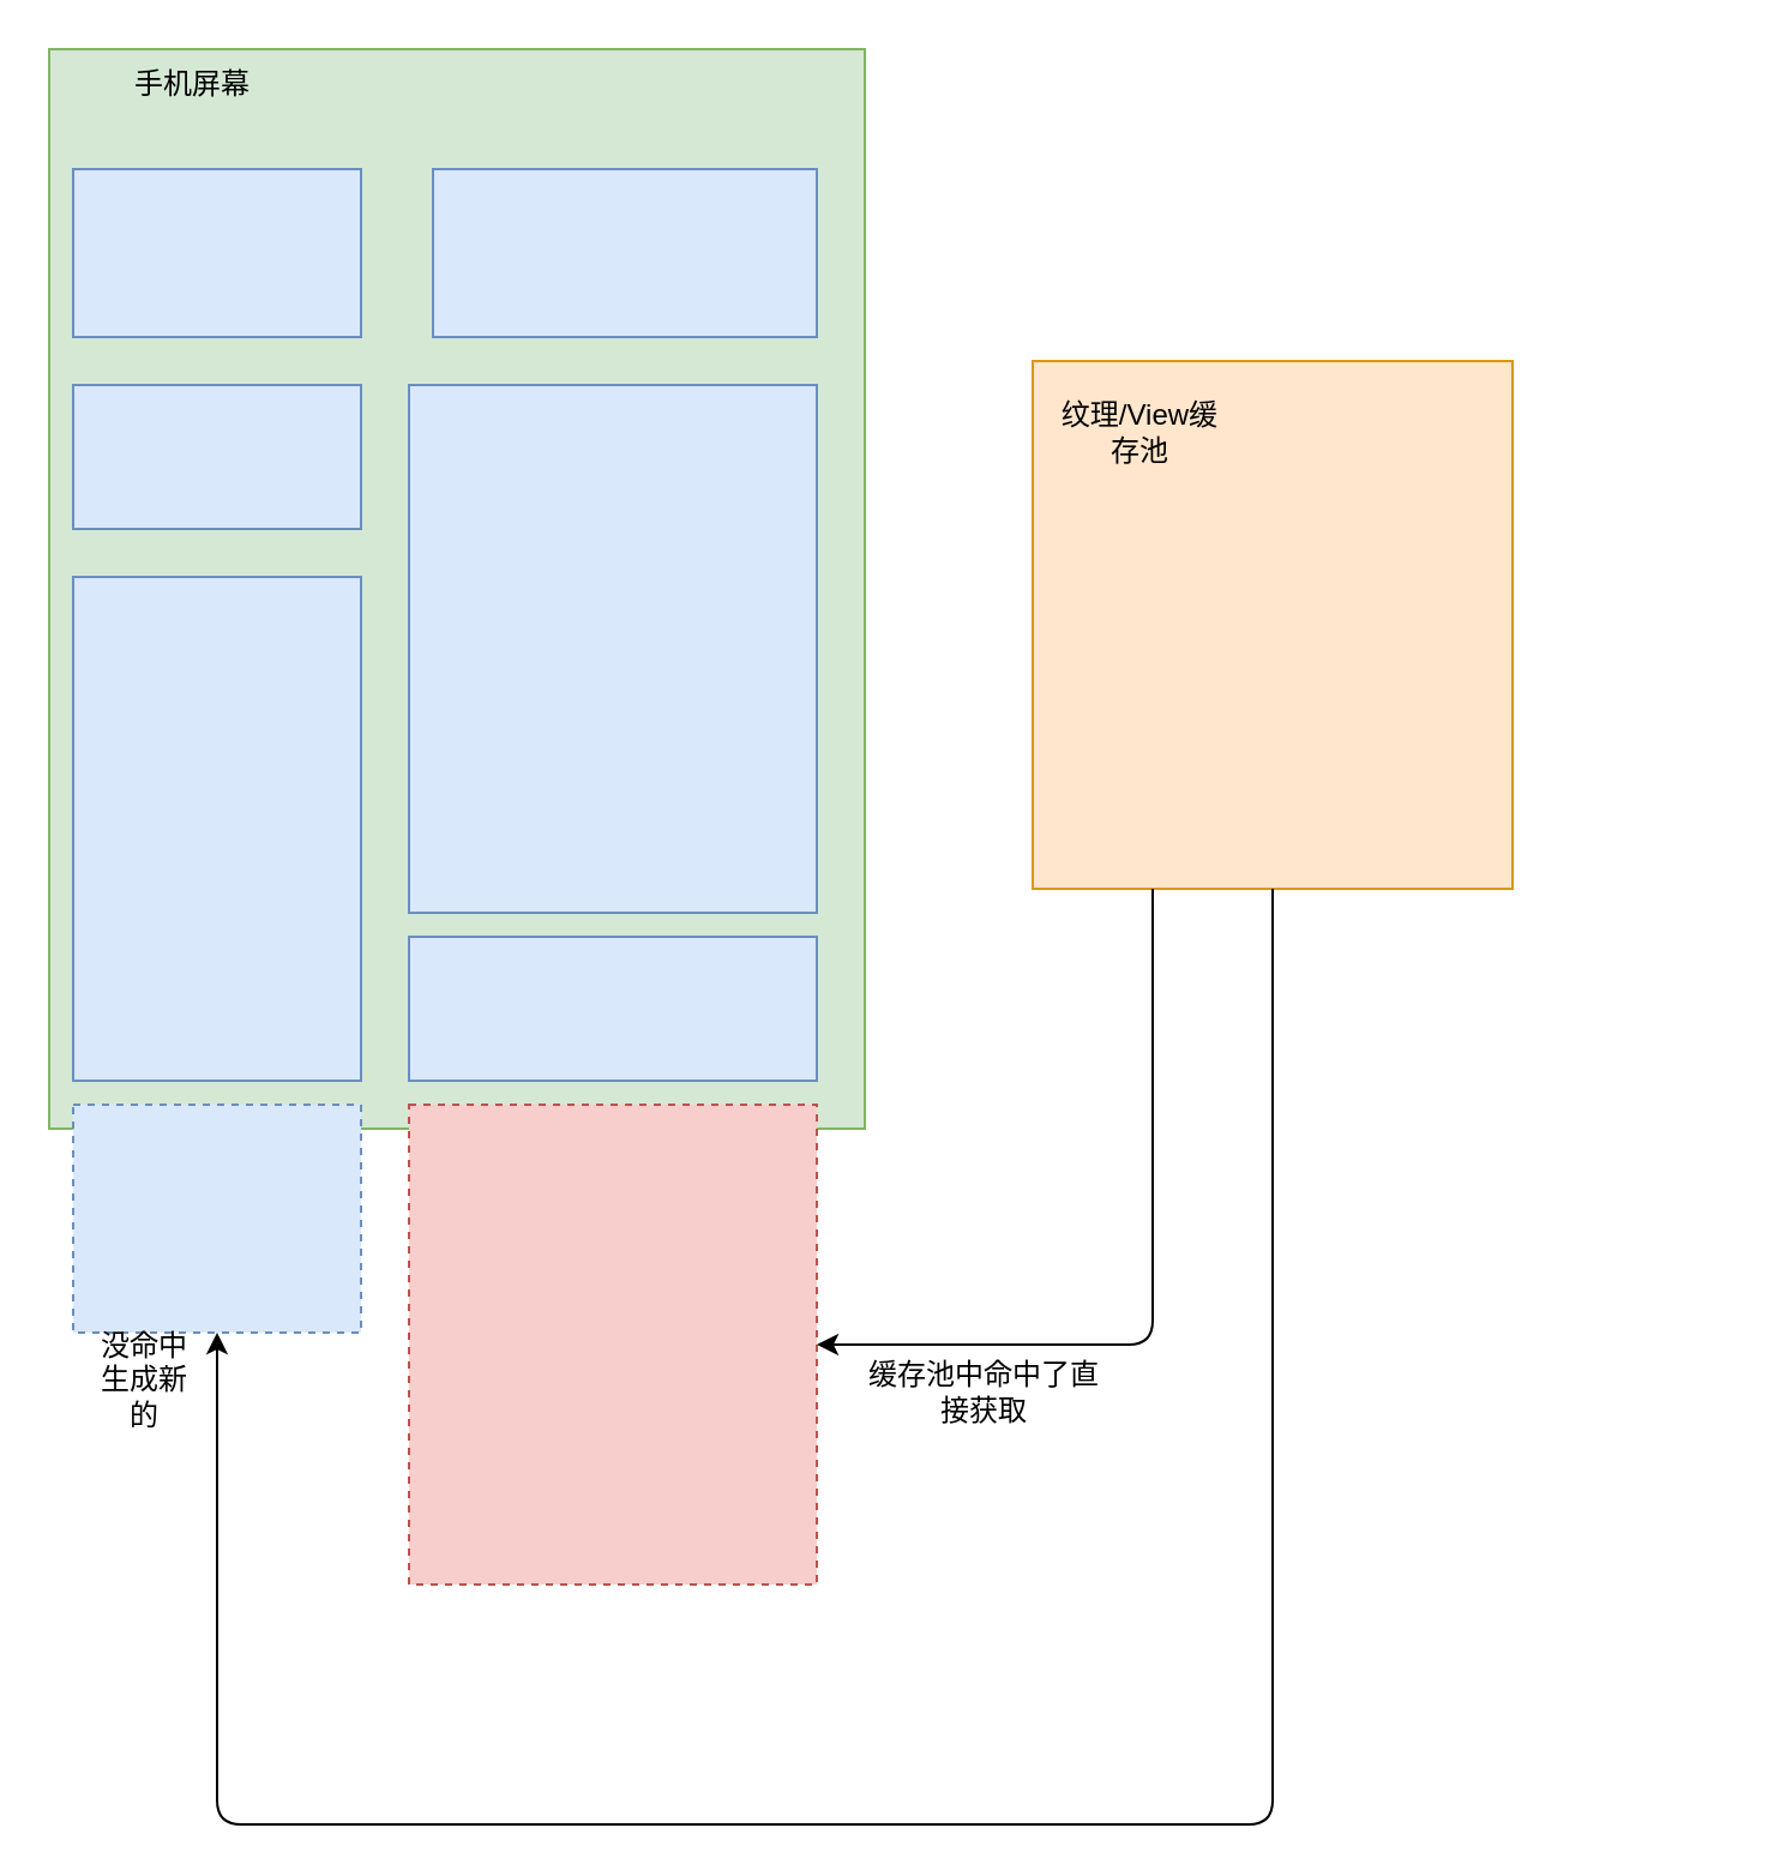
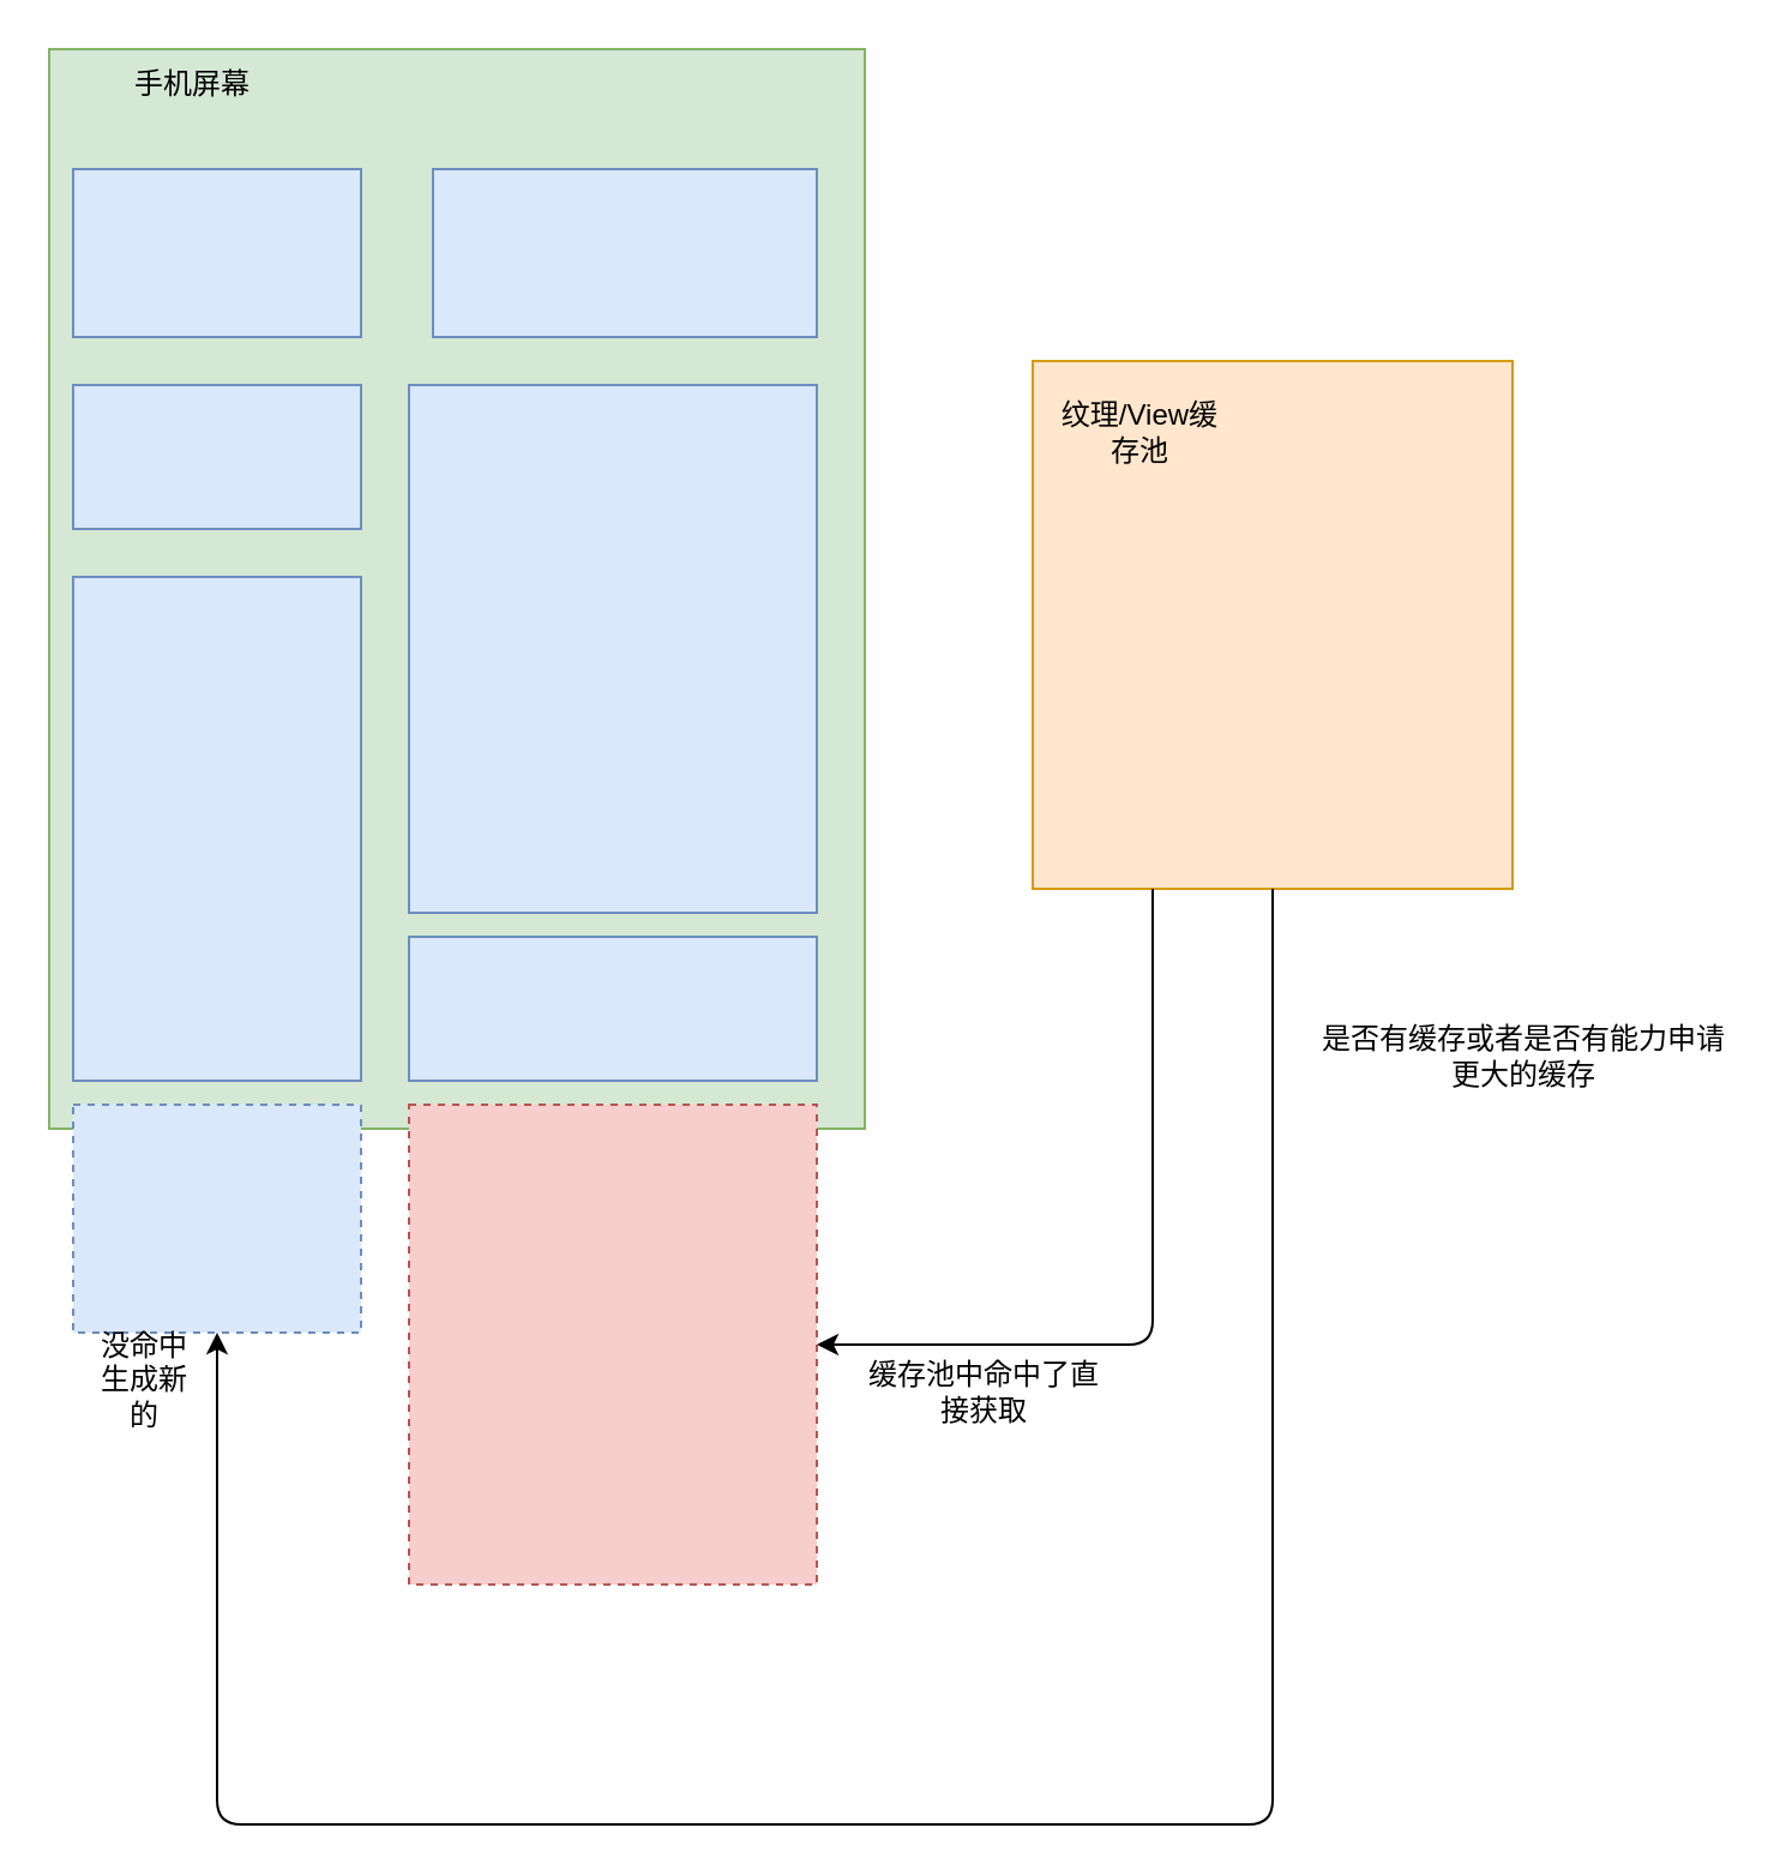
  <mxCell id="0" />
  <mxCell id="1" parent="0" />
  <mxCell id="2" value="" style="rounded=0;whiteSpace=wrap;html=1;fillColor=#d5e8d4;strokeColor=#82b366;" vertex="1" parent="1"><mxGeometry x="20" y="20" width="340" height="450" as="geometry" /></mxCell>
  <mxCell id="3" value="手机屏幕" style="text;html=1;strokeColor=none;fillColor=none;align=center;verticalAlign=middle;whiteSpace=wrap;rounded=0;" vertex="1" parent="1"><mxGeometry x="55" y="25" width="50" height="20" as="geometry" /></mxCell>
  <mxCell id="4" value="" style="rounded=0;whiteSpace=wrap;html=1;fillColor=#dae8fc;strokeColor=#6c8ebf;" vertex="1" parent="1"><mxGeometry x="30" y="70" width="120" height="70" as="geometry" /></mxCell>
  <mxCell id="5" value="" style="rounded=0;whiteSpace=wrap;html=1;fillColor=#dae8fc;strokeColor=#6c8ebf;" vertex="1" parent="1"><mxGeometry x="30" y="160" width="120" height="60" as="geometry" /></mxCell>
  <mxCell id="6" value="" style="rounded=0;whiteSpace=wrap;html=1;fillColor=#dae8fc;strokeColor=#6c8ebf;" vertex="1" parent="1"><mxGeometry x="180" y="70" width="160" height="70" as="geometry" /></mxCell>
  <mxCell id="7" value="" style="rounded=0;whiteSpace=wrap;html=1;fillColor=#dae8fc;strokeColor=#6c8ebf;" vertex="1" parent="1"><mxGeometry x="170" y="160" width="170" height="220" as="geometry" /></mxCell>
  <mxCell id="8" value="" style="rounded=0;whiteSpace=wrap;html=1;fillColor=#dae8fc;strokeColor=#6c8ebf;" vertex="1" parent="1"><mxGeometry x="30" y="240" width="120" height="210" as="geometry" /></mxCell>
  <mxCell id="9" value="" style="rounded=0;whiteSpace=wrap;html=1;fillColor=#dae8fc;strokeColor=#6c8ebf;" vertex="1" parent="1"><mxGeometry x="170" y="390" width="170" height="60" as="geometry" /></mxCell>
  <mxCell id="10" value="" style="rounded=0;whiteSpace=wrap;html=1;fillColor=#ffe6cc;strokeColor=#d79b00;" vertex="1" parent="1"><mxGeometry x="430" y="150" width="200" height="220" as="geometry" /></mxCell>
  <mxCell id="11" value="纹理/View缓存池" style="text;html=1;strokeColor=none;fillColor=none;align=center;verticalAlign=middle;whiteSpace=wrap;rounded=0;" vertex="1" parent="1"><mxGeometry x="440" y="170" width="70" height="20" as="geometry" /></mxCell>
  <mxCell id="12" value="" style="rounded=0;whiteSpace=wrap;html=1;fillColor=#dae8fc;strokeColor=#6c8ebf;dashed=1;" vertex="1" parent="1"><mxGeometry x="30" y="460" width="120" height="95" as="geometry" /></mxCell>
+ <mxCell id="13" value="是否有缓存或者是否有能力申请更大的缓存" style="text;html=1;strokeColor=none;fillColor=none;align=center;verticalAlign=middle;whiteSpace=wrap;rounded=0;dashed=1;" vertex="1" parent="1"><mxGeometry x="550" y="430" width="170" height="20" as="geometry" /></mxCell>
  <mxCell id="14" value="" style="endArrow=classic;html=1;exitX=0.5;exitY=1;exitDx=0;exitDy=0;entryX=0.5;entryY=1;entryDx=0;entryDy=0;" edge="1" parent="1" source="10" target="12"><mxGeometry width="50" height="50" relative="1" as="geometry"><mxPoint x="220" y="530" as="sourcePoint" /><mxPoint x="270" y="480" as="targetPoint" /><Array as="points"><mxPoint x="530" y="760" /><mxPoint x="90" y="760" /></Array></mxGeometry></mxCell>
  <mxCell id="15" value="没命中生成新的" style="text;html=1;strokeColor=none;fillColor=none;align=center;verticalAlign=middle;whiteSpace=wrap;rounded=0;dashed=1;" vertex="1" parent="1"><mxGeometry x="40" y="565" width="40" height="20" as="geometry" /></mxCell>
  <mxCell id="16" value="" style="rounded=0;whiteSpace=wrap;html=1;dashed=1;fillColor=#f8cecc;strokeColor=#b85450;" vertex="1" parent="1"><mxGeometry x="170" y="460" width="170" height="200" as="geometry" /></mxCell>
  <mxCell id="17" value="" style="endArrow=classic;html=1;exitX=0.25;exitY=1;exitDx=0;exitDy=0;entryX=1;entryY=0.5;entryDx=0;entryDy=0;" edge="1" parent="1" source="10" target="16"><mxGeometry width="50" height="50" relative="1" as="geometry"><mxPoint x="220" y="560" as="sourcePoint" /><mxPoint x="270" y="510" as="targetPoint" /><Array as="points"><mxPoint x="480" y="560" /></Array></mxGeometry></mxCell>
  <mxCell id="18" value="缓存池中命中了直接获取" style="text;html=1;strokeColor=none;fillColor=none;align=center;verticalAlign=middle;whiteSpace=wrap;rounded=0;dashed=1;" vertex="1" parent="1"><mxGeometry x="360" y="570" width="100" height="20" as="geometry" /></mxCell>
